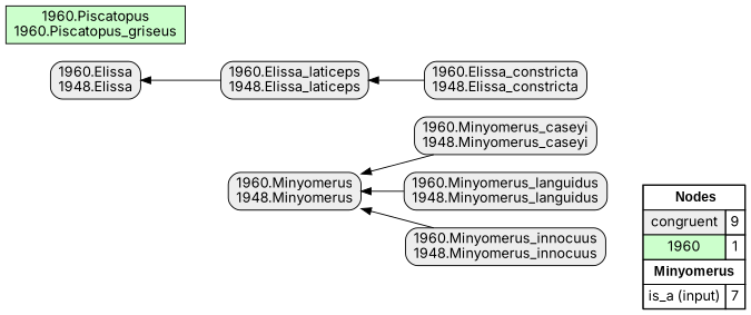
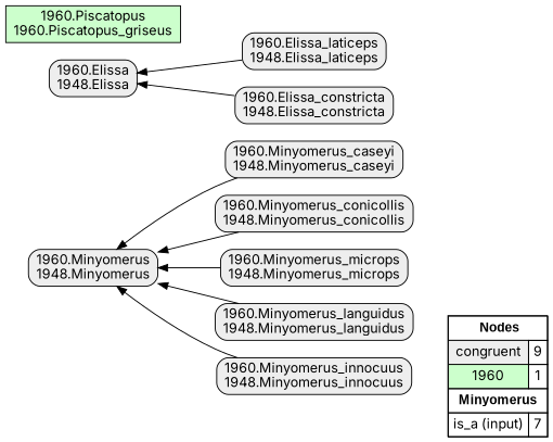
  digraph {
    fontname=Inter
    rankdir=RL
    node [fillcolor="#EEEEEE" fontname=Inter shape=box style="filled,rounded"]
    edge [arrowhead=normal color="#000000" constraint=true fontname=Inter penwidth=1 style=solid]
    n1 [fillcolor=white label=<   <TABLE BORDER="0" CELLBORDER="1" CELLSPACING="0" CELLPADDING="4">  <TR> <TD COLSPAN="2"><font face="Arial Black"> Nodes</font></TD> </TR>  <TR>   <TD bgcolor="#EEEEEE" fontname="helvetica">congruent</TD>   <TD>9</TD>   </TR>  <TR>   <TD bgcolor="#CCFFCC" fontname="helvetica">1960</TD>   <TD>1</TD>   </TR>  <TR> <TD COLSPAN="2"><font face = "Arial Black"> Minyomerus </font></TD> </TR>  <TR>   <TD><font color ="#000000">is_a (input)</font></TD><TD>7</TD> </TR> </TABLE>   > margin=0 style=filled]
    "1960.Minyomerus_caseyi\n1948.Minyomerus_caseyi"
    "1960.Minyomerus\n1948.Minyomerus"
+   "1960.Minyomerus_conicollis\n1948.Minyomerus_conicollis"
    "1960.Elissa_laticeps\n1948.Elissa_laticeps"
    "1960.Elissa\n1948.Elissa"
+   "1960.Minyomerus_microps\n1948.Minyomerus_microps"
    "1960.Minyomerus_languidus\n1948.Minyomerus_languidus"
    "1960.Elissa_constricta\n1948.Elissa_constricta"
    "1960.Minyomerus_innocuus\n1948.Minyomerus_innocuus"
    "1960.Piscatopus\n1960.Piscatopus_griseus" [fillcolor="#CCFFCC" style=filled]
    subgraph sub_1 {
      rank=source
      n1
    }
    "1960.Minyomerus_caseyi\n1948.Minyomerus_caseyi" -> "1960.Minyomerus\n1948.Minyomerus"
+   "1960.Minyomerus_conicollis\n1948.Minyomerus_conicollis" -> "1960.Minyomerus\n1948.Minyomerus"
    "1960.Elissa_laticeps\n1948.Elissa_laticeps" -> "1960.Elissa\n1948.Elissa"
+   "1960.Minyomerus_microps\n1948.Minyomerus_microps" -> "1960.Minyomerus\n1948.Minyomerus"
    "1960.Minyomerus_languidus\n1948.Minyomerus_languidus" -> "1960.Minyomerus\n1948.Minyomerus"
-   "1960.Elissa_constricta\n1948.Elissa_constricta" -> "1960.Elissa_laticeps\n1948.Elissa_laticeps"
+   "1960.Elissa_constricta\n1948.Elissa_constricta" -> "1960.Elissa\n1948.Elissa"
    "1960.Minyomerus_innocuus\n1948.Minyomerus_innocuus" -> "1960.Minyomerus\n1948.Minyomerus"
  }
